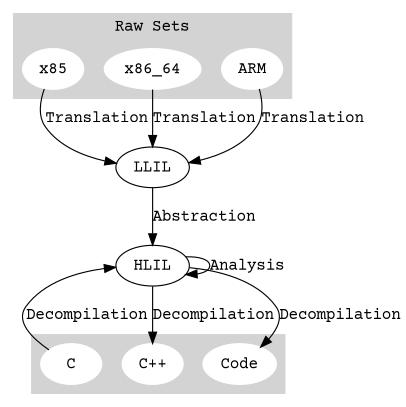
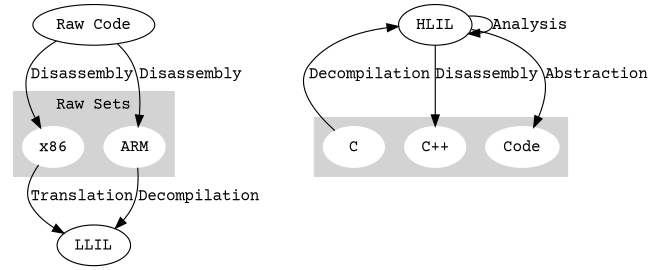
  digraph {
    fontname="Courier Prime"
    node [color=white fontname="Courier Prime" style=filled]
    edge [fontname="Courier Prime"]
-   x86 [label=x85]
-   x86_64
+   x86
    ARM
    C
    n5 [label="C++"]
    n6 [label=Code]
    n7 [label=LLIL color="" style=""]
    n8 [label=HLIL color="" style=""]
+   n9 [label="Raw Code" color="" style=""]
    subgraph cluster_1 {
      color=lightgrey
      label="Raw Sets"
      style=filled
      x86
-     x86_64
      ARM
    }
    subgraph cluster_2 {
      color=lightgrey
      style=filled
      C
      n5
      n6
    }
    x86 -> n7 [label=Translation]
-   x86_64 -> n7 [label=Translation]
-   ARM -> n7 [label=Translation]
+   ARM -> n7 [label=Decompilation]
    C -> n8 [label=Decompilation]
-   n7 -> n8 [label=Abstraction]
-   n8 -> n5 [label=Decompilation]
-   n8 -> n6 [label=Decompilation]
+   n8 -> n5 [label=Disassembly]
+   n8 -> n6 [label=Abstraction]
    n8 -> n8 [label=Analysis]
+   n9 -> x86 [label=Disassembly]
+   n9 -> ARM [label=Disassembly]
  }
